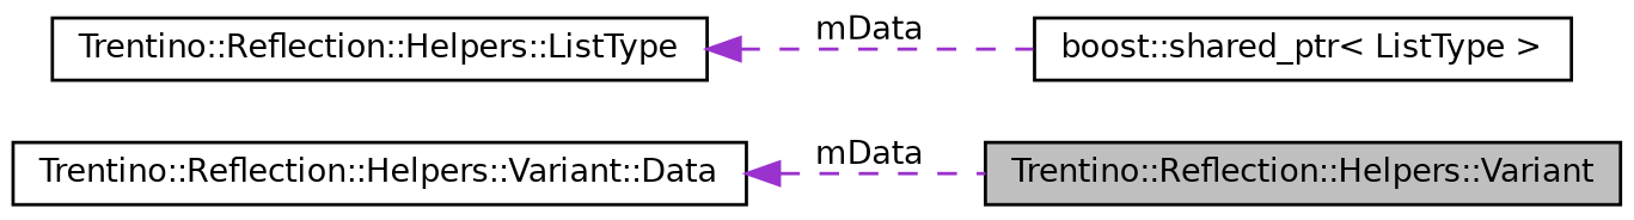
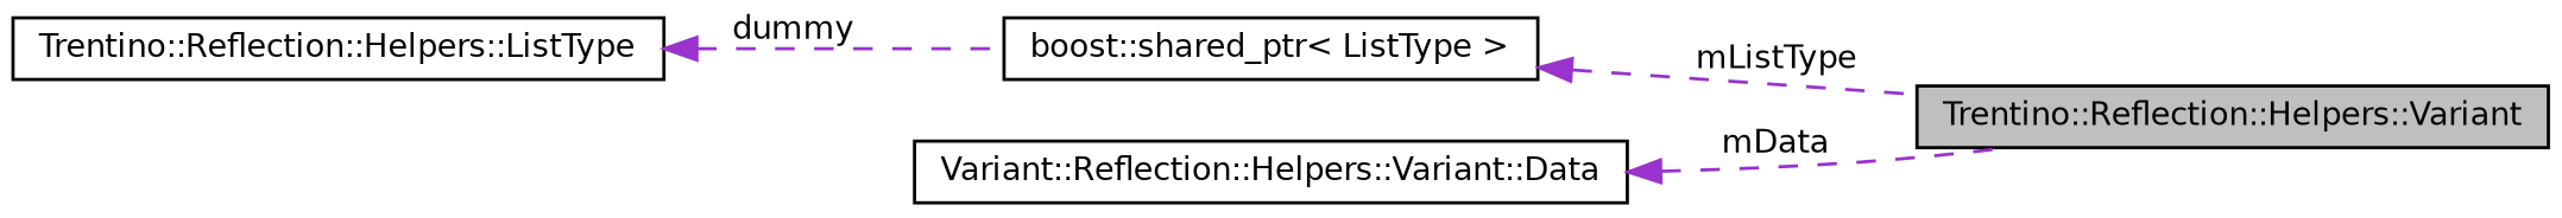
  digraph {
    rankdir=LR
    node [color=black fillcolor=white fontname=Helvetica fontsize=10 shape=record style=filled]
    edge [color=darkorchid3 dir=back fontname=Helvetica fontsize=10 labelfontname=Helvetica labelfontsize=10 style=dashed]
    n1 [fillcolor=grey75 fontcolor=black height=0.2 label="Trentino::Reflection::Helpers::Variant" width=0.4]
    n2 [height=0.2 label="boost::shared_ptr\< ListType \>" width=0.4]
    n3 [height=0.2 label="Trentino::Reflection::Helpers::ListType" width=0.4]
-   n4 [height=0.2 label="Trentino::Reflection::Helpers::Variant::Data" width=0.4]
-   n3 -> n2 [label=" mData"]
+   n4 [height=0.2 label="Variant::Reflection::Helpers::Variant::Data" width=0.4]
+   n2 -> n1 [label=" mListType"]
+   n3 -> n2 [label=" dummy"]
    n4 -> n1 [label=" mData"]
  }
